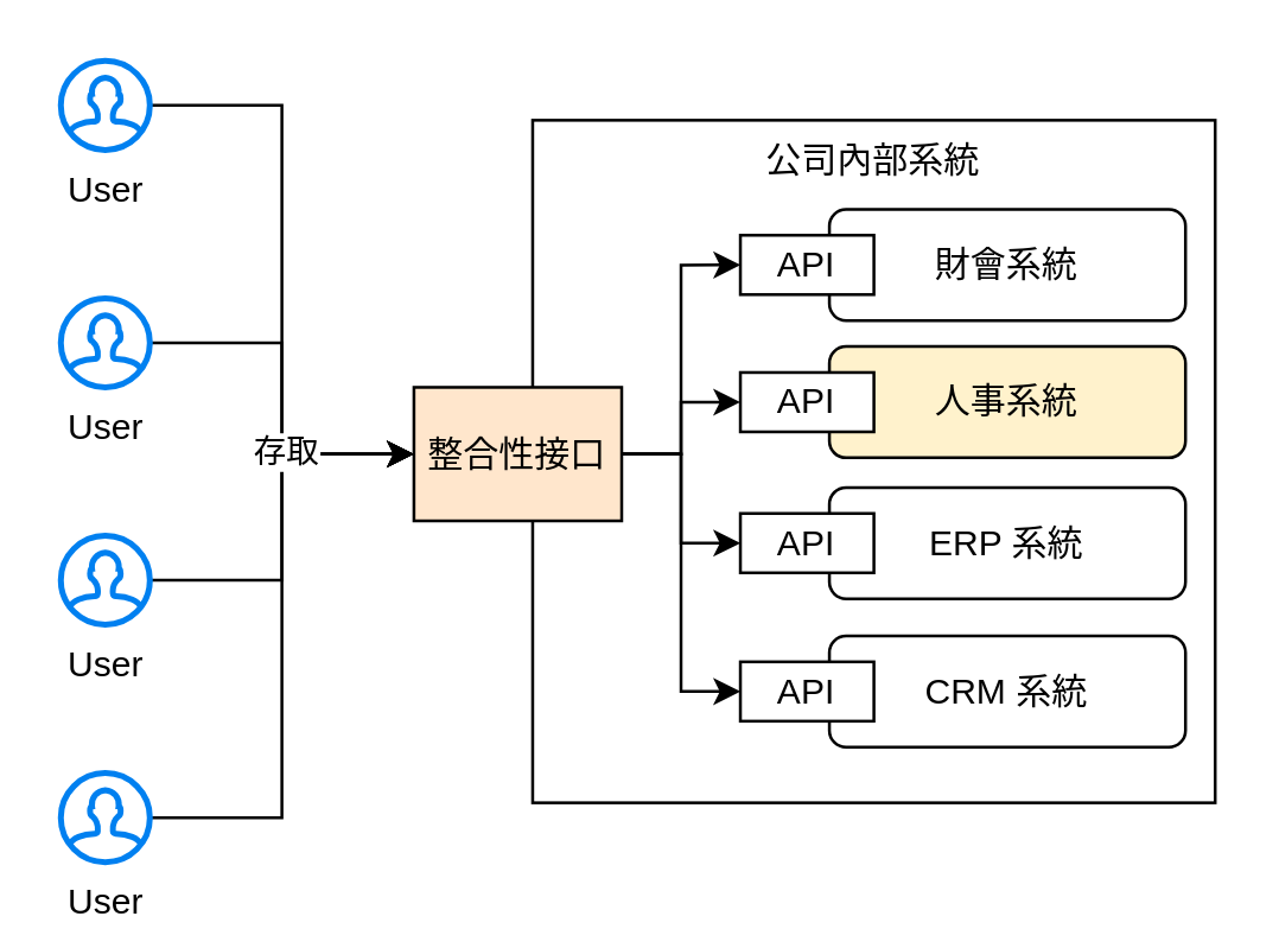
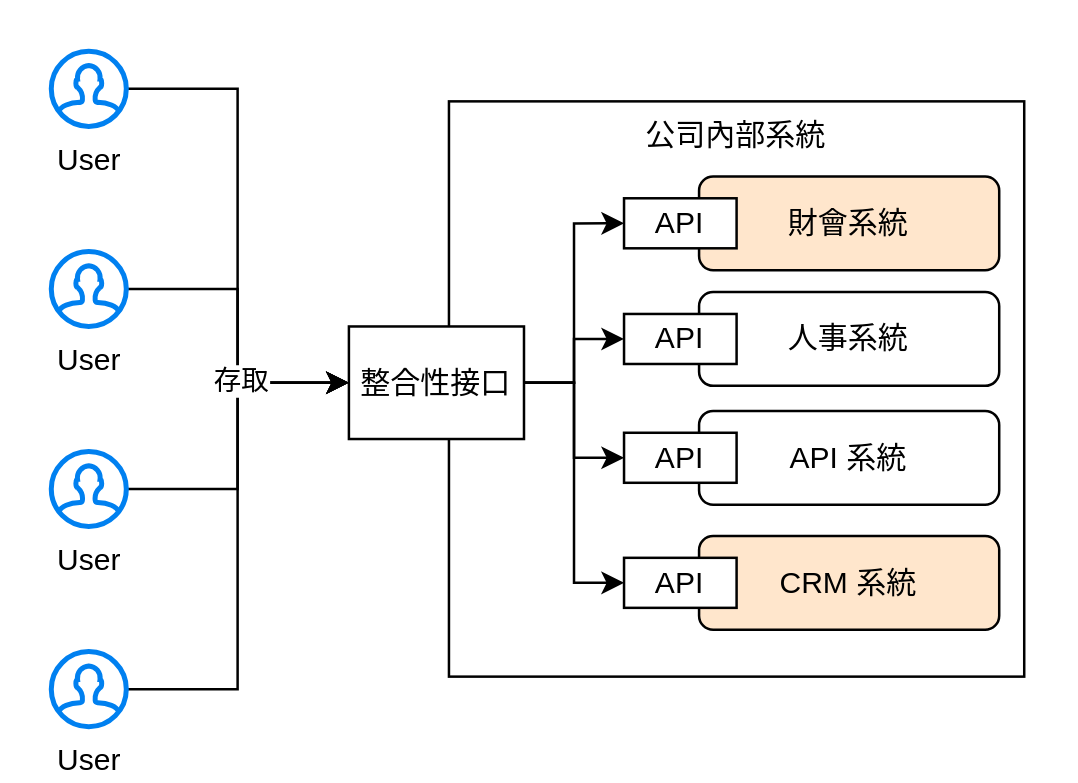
  <mxCell id="0" />
  <mxCell id="1" parent="0" />
  <mxCell id="2" value="公司內部系統" style="rounded=0;whiteSpace=wrap;html=1;fillColor=none;verticalAlign=top;" vertex="1" parent="1"><mxGeometry x="179" y="40" width="230" height="230" as="geometry" /></mxCell>
  <mxCell id="3" style="edgeStyle=orthogonalEdgeStyle;rounded=0;orthogonalLoop=1;jettySize=auto;html=1;entryX=0;entryY=0.5;entryDx=0;entryDy=0;" edge="1" parent="1" source="4" target="16"><mxGeometry relative="1" as="geometry" /></mxCell>
  <mxCell id="4" value="User" style="html=1;verticalLabelPosition=bottom;align=center;labelBackgroundColor=#ffffff;verticalAlign=top;strokeWidth=2;strokeColor=#0080F0;shadow=0;dashed=0;shape=mxgraph.ios7.icons.user;" parent="1" vertex="1"><mxGeometry x="20" y="20" width="30" height="30" as="geometry" /></mxCell>
  <mxCell id="5" style="edgeStyle=orthogonalEdgeStyle;rounded=0;orthogonalLoop=1;jettySize=auto;html=1;" edge="1" parent="1" source="6" target="16"><mxGeometry relative="1" as="geometry" /></mxCell>
  <mxCell id="6" value="User" style="html=1;verticalLabelPosition=bottom;align=center;labelBackgroundColor=#ffffff;verticalAlign=top;strokeWidth=2;strokeColor=#0080F0;shadow=0;dashed=0;shape=mxgraph.ios7.icons.user;" vertex="1" parent="1"><mxGeometry x="20" y="100" width="30" height="30" as="geometry" /></mxCell>
  <mxCell id="7" style="edgeStyle=orthogonalEdgeStyle;rounded=0;orthogonalLoop=1;jettySize=auto;html=1;entryX=0;entryY=0.5;entryDx=0;entryDy=0;" edge="1" parent="1" source="8" target="16"><mxGeometry relative="1" as="geometry" /></mxCell>
  <mxCell id="8" value="User" style="html=1;verticalLabelPosition=bottom;align=center;labelBackgroundColor=#ffffff;verticalAlign=top;strokeWidth=2;strokeColor=#0080F0;shadow=0;dashed=0;shape=mxgraph.ios7.icons.user;" vertex="1" parent="1"><mxGeometry x="20" y="180" width="30" height="30" as="geometry" /></mxCell>
  <mxCell id="9" style="edgeStyle=orthogonalEdgeStyle;rounded=0;orthogonalLoop=1;jettySize=auto;html=1;entryX=0;entryY=0.5;entryDx=0;entryDy=0;" edge="1" parent="1" source="11" target="16"><mxGeometry relative="1" as="geometry" /></mxCell>
  <mxCell id="10" value="存取" style="edgeLabel;html=1;align=center;verticalAlign=middle;resizable=0;points=[];" vertex="1" connectable="0" parent="9"><mxGeometry x="0.69" y="1" relative="1" as="geometry"><mxPoint x="-11" as="offset" /></mxGeometry></mxCell>
  <mxCell id="11" value="User" style="html=1;verticalLabelPosition=bottom;align=center;labelBackgroundColor=#ffffff;verticalAlign=top;strokeWidth=2;strokeColor=#0080F0;shadow=0;dashed=0;shape=mxgraph.ios7.icons.user;" vertex="1" parent="1"><mxGeometry x="20" y="260" width="30" height="30" as="geometry" /></mxCell>
  <mxCell id="12" style="edgeStyle=orthogonalEdgeStyle;rounded=0;orthogonalLoop=1;jettySize=auto;html=1;entryX=0;entryY=0.5;entryDx=0;entryDy=0;" edge="1" parent="1" source="16" target="19"><mxGeometry relative="1" as="geometry" /></mxCell>
  <mxCell id="13" style="edgeStyle=orthogonalEdgeStyle;rounded=0;orthogonalLoop=1;jettySize=auto;html=1;entryX=0;entryY=0.5;entryDx=0;entryDy=0;" edge="1" parent="1" source="16" target="22"><mxGeometry relative="1" as="geometry" /></mxCell>
  <mxCell id="14" style="edgeStyle=orthogonalEdgeStyle;rounded=0;orthogonalLoop=1;jettySize=auto;html=1;entryX=0;entryY=0.5;entryDx=0;entryDy=0;" edge="1" parent="1" source="16" target="28"><mxGeometry relative="1" as="geometry" /></mxCell>
  <mxCell id="15" style="edgeStyle=orthogonalEdgeStyle;rounded=0;orthogonalLoop=1;jettySize=auto;html=1;entryX=0;entryY=0.5;entryDx=0;entryDy=0;" edge="1" parent="1" source="16" target="25"><mxGeometry relative="1" as="geometry" /></mxCell>
- <mxCell id="16" value="整合性接口" style="rounded=0;whiteSpace=wrap;html=1;fillColor=#ffe6cc;" vertex="1" parent="1"><mxGeometry x="139" y="130" width="70" height="45" as="geometry" /></mxCell>
+ <mxCell id="16" value="整合性接口" style="rounded=0;whiteSpace=wrap;html=1;" vertex="1" parent="1"><mxGeometry x="139" y="130" width="70" height="45" as="geometry" /></mxCell>
  <mxCell id="17" value="" style="group" vertex="1" connectable="0" parent="1"><mxGeometry x="249" y="70" width="150" height="37.5" as="geometry" /></mxCell>
- <mxCell id="18" value="財會系統" style="rounded=1;whiteSpace=wrap;html=1;" vertex="1" parent="17"><mxGeometry x="30" width="120" height="37.5" as="geometry" /></mxCell>
+ <mxCell id="18" value="財會系統" style="rounded=1;whiteSpace=wrap;html=1;fillColor=#ffe6cc;" vertex="1" parent="17"><mxGeometry x="30" width="120" height="37.5" as="geometry" /></mxCell>
  <mxCell id="19" value="API" style="rounded=0;whiteSpace=wrap;html=1;" vertex="1" parent="17"><mxGeometry y="8.75" width="45" height="20" as="geometry" /></mxCell>
  <mxCell id="20" value="" style="group" vertex="1" connectable="0" parent="1"><mxGeometry x="249" y="116.25" width="150" height="37.5" as="geometry" /></mxCell>
- <mxCell id="21" value="人事系統" style="rounded=1;whiteSpace=wrap;html=1;fillColor=#fff2cc;" vertex="1" parent="20"><mxGeometry x="30" width="120" height="37.5" as="geometry" /></mxCell>
+ <mxCell id="21" value="人事系統" style="rounded=1;whiteSpace=wrap;html=1;" vertex="1" parent="20"><mxGeometry x="30" width="120" height="37.5" as="geometry" /></mxCell>
  <mxCell id="22" value="API" style="rounded=0;whiteSpace=wrap;html=1;" vertex="1" parent="20"><mxGeometry y="8.75" width="45" height="20" as="geometry" /></mxCell>
  <mxCell id="23" value="" style="group" vertex="1" connectable="0" parent="1"><mxGeometry x="249" y="213.75" width="150" height="37.5" as="geometry" /></mxCell>
- <mxCell id="24" value="CRM 系統" style="rounded=1;whiteSpace=wrap;html=1;" vertex="1" parent="23"><mxGeometry x="30" width="120" height="37.5" as="geometry" /></mxCell>
+ <mxCell id="24" value="CRM 系統" style="rounded=1;whiteSpace=wrap;html=1;fillColor=#ffe6cc;" vertex="1" parent="23"><mxGeometry x="30" width="120" height="37.5" as="geometry" /></mxCell>
  <mxCell id="25" value="API" style="rounded=0;whiteSpace=wrap;html=1;" vertex="1" parent="23"><mxGeometry y="8.75" width="45" height="20" as="geometry" /></mxCell>
  <mxCell id="26" value="" style="group" vertex="1" connectable="0" parent="1"><mxGeometry x="249" y="163.75" width="150" height="37.5" as="geometry" /></mxCell>
- <mxCell id="27" value="ERP 系統" style="rounded=1;whiteSpace=wrap;html=1;" vertex="1" parent="26"><mxGeometry x="30" width="120" height="37.5" as="geometry" /></mxCell>
+ <mxCell id="27" value="API 系統" style="rounded=1;whiteSpace=wrap;html=1;" vertex="1" parent="26"><mxGeometry x="30" width="120" height="37.5" as="geometry" /></mxCell>
  <mxCell id="28" value="API" style="rounded=0;whiteSpace=wrap;html=1;" vertex="1" parent="26"><mxGeometry y="8.75" width="45" height="20" as="geometry" /></mxCell>
